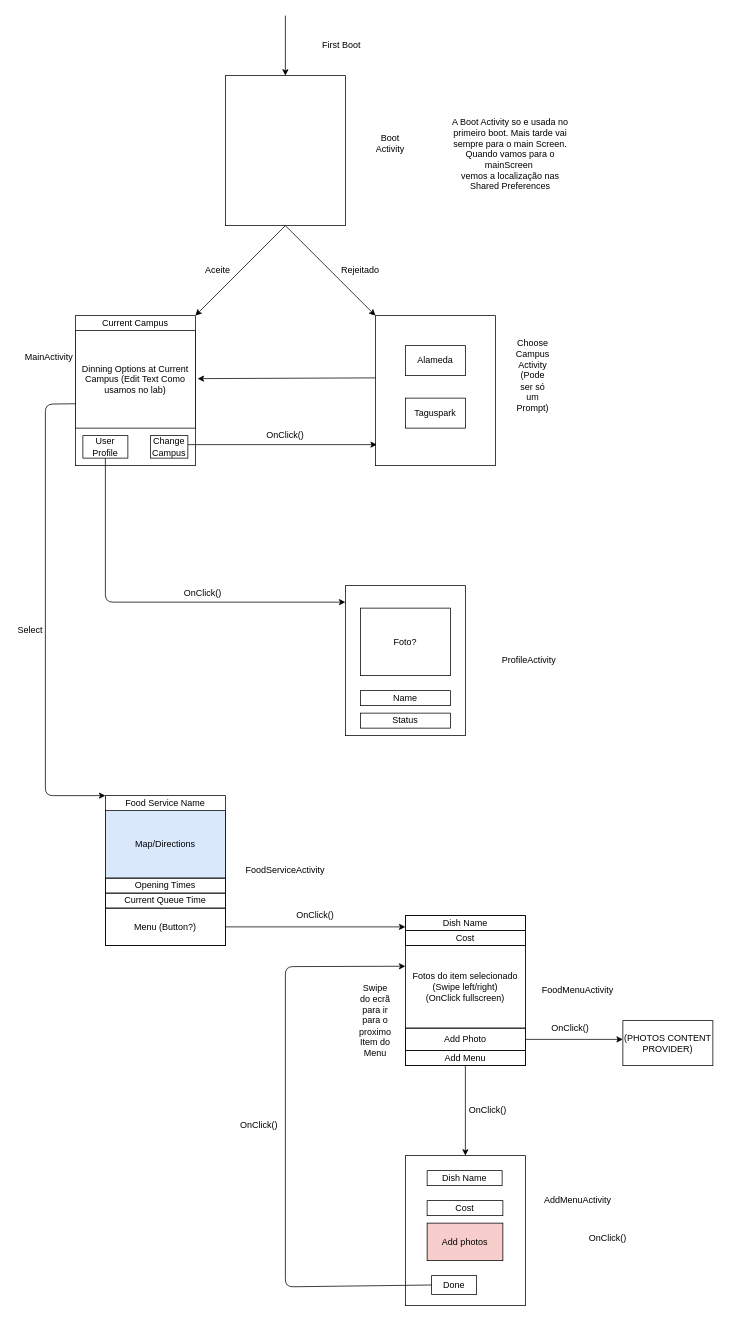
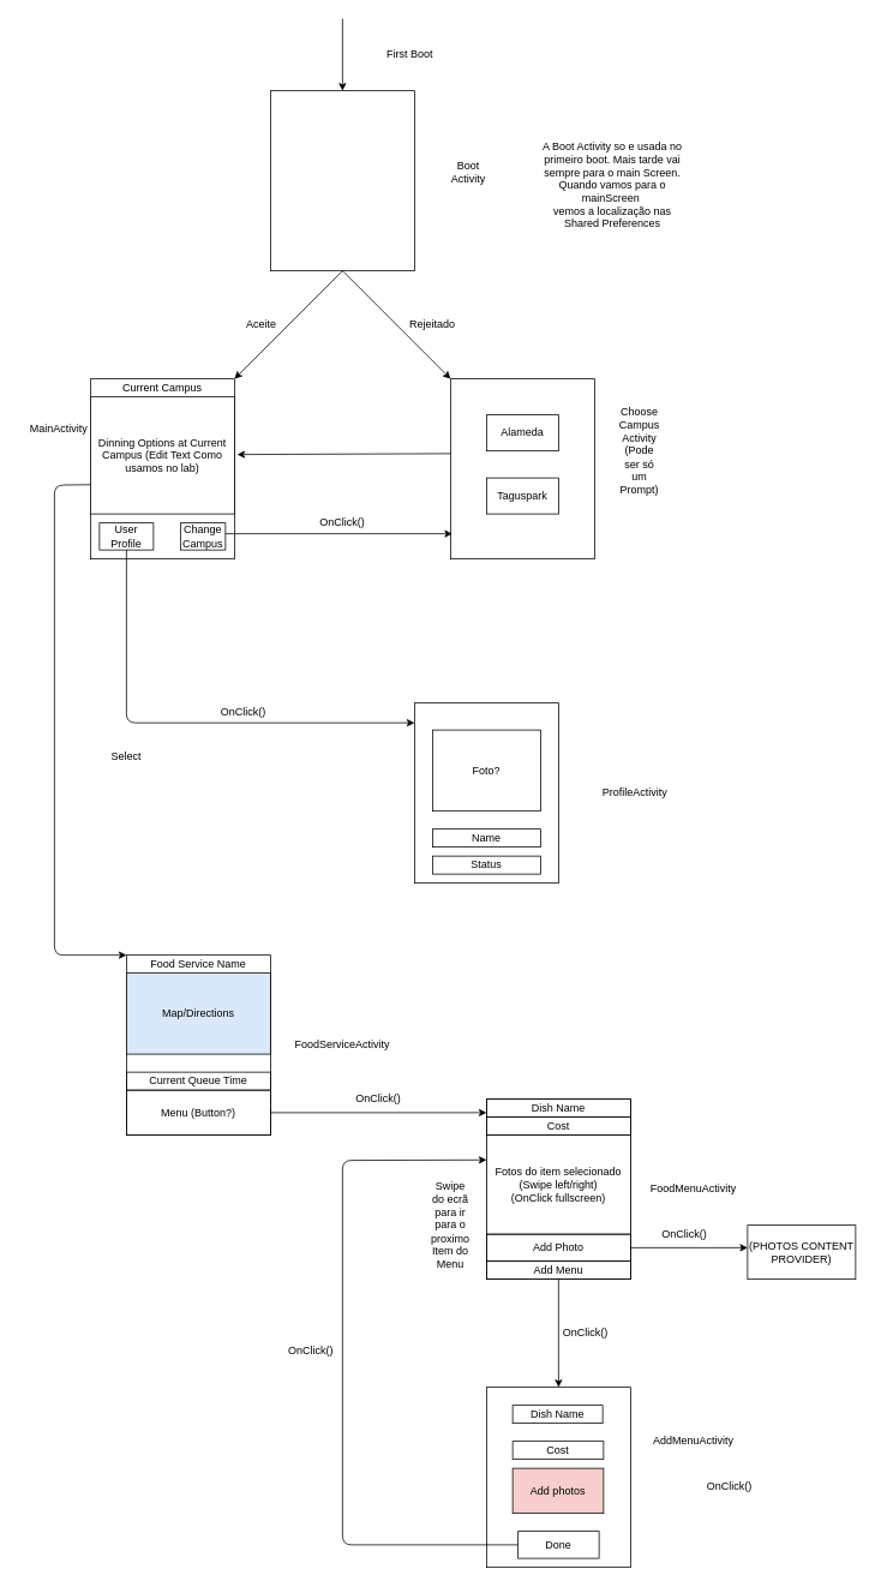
  <mxCell id="0" />
  <mxCell id="1" parent="0" />
  <mxCell id="2" value="" style="rounded=0;whiteSpace=wrap;html=1;" vertex="1" parent="1"><mxGeometry x="300" y="100" width="160" height="200" as="geometry" /></mxCell>
  <mxCell id="3" value="" style="endArrow=classic;html=1;entryX=0.5;entryY=0;entryDx=0;entryDy=0;" edge="1" parent="1" target="2"><mxGeometry width="50" height="50" relative="1" as="geometry"><mxPoint x="380" as="sourcePoint" y="20" /><mxPoint x="390" as="targetPoint" y="20" /></mxGeometry></mxCell>
  <mxCell id="4" value="First Boot" style="text;html=1;strokeColor=none;fillColor=none;align=center;verticalAlign=middle;whiteSpace=wrap;rounded=0;" vertex="1" parent="1"><mxGeometry x="390" y="50" width="130" height="20" as="geometry" /></mxCell>
  <mxCell id="5" value="" style="endArrow=classic;html=1;exitX=0.5;exitY=1;exitDx=0;exitDy=0;" edge="1" parent="1" source="2"><mxGeometry width="50" height="50" relative="1" as="geometry"><mxPoint x="400" y="400" as="sourcePoint" /><mxPoint x="500" y="420" as="targetPoint" /><Array as="points" /></mxGeometry></mxCell>
  <mxCell id="6" value="" style="rounded=0;whiteSpace=wrap;html=1;" vertex="1" parent="1"><mxGeometry x="500" y="420" width="160" height="200" as="geometry" /></mxCell>
  <mxCell id="7" value="Alameda" style="text;html=1;strokeColor=#000000;fillColor=none;align=center;verticalAlign=middle;whiteSpace=wrap;rounded=0;" vertex="1" parent="1"><mxGeometry x="540" y="460" width="80" height="40" as="geometry" /></mxCell>
  <mxCell id="8" value="Taguspark" style="text;html=1;strokeColor=#000000;fillColor=none;align=center;verticalAlign=middle;whiteSpace=wrap;rounded=0;" vertex="1" parent="1"><mxGeometry x="540" y="530" width="80" height="40" as="geometry" /></mxCell>
  <mxCell id="9" value="Rejeitado" style="text;html=1;strokeColor=none;fillColor=none;align=center;verticalAlign=middle;whiteSpace=wrap;rounded=0;" vertex="1" parent="1"><mxGeometry x="460" y="350" width="40" height="20" as="geometry" /></mxCell>
  <mxCell id="10" value="" style="endArrow=classic;html=1;exitX=0.5;exitY=1;exitDx=0;exitDy=0;" edge="1" parent="1" source="2"><mxGeometry width="50" height="50" relative="1" as="geometry"><mxPoint x="330" y="380" as="sourcePoint" /><mxPoint x="260" y="420" as="targetPoint" /><Array as="points" /></mxGeometry></mxCell>
  <mxCell id="11" value="" style="rounded=0;whiteSpace=wrap;html=1;strokeColor=#000000;" vertex="1" parent="1"><mxGeometry x="100" y="420" width="160" height="200" as="geometry" /></mxCell>
  <mxCell id="12" value="Aceite" style="text;html=1;strokeColor=none;fillColor=none;align=center;verticalAlign=middle;whiteSpace=wrap;rounded=0;" vertex="1" parent="1"><mxGeometry x="270" y="350" width="40" height="20" as="geometry" /></mxCell>
  <mxCell id="13" value="Boot Activity" style="text;html=1;strokeColor=none;fillColor=none;align=center;verticalAlign=middle;whiteSpace=wrap;rounded=0;" vertex="1" parent="1"><mxGeometry x="500" y="180" width="40" height="20" as="geometry" /></mxCell>
  <mxCell id="14" value="" style="endArrow=classic;html=1;exitX=0;exitY=0.415;exitDx=0;exitDy=0;exitPerimeter=0;entryX=1.019;entryY=0.42;entryDx=0;entryDy=0;entryPerimeter=0;" edge="1" parent="1" source="6" target="11"><mxGeometry width="50" height="50" relative="1" as="geometry"><mxPoint x="430" y="550" as="sourcePoint" /><mxPoint x="480" y="500" as="targetPoint" /></mxGeometry></mxCell>
  <mxCell id="15" value="&lt;div&gt;Choose Campus Activity&lt;/div&gt;&lt;div&gt;(Pode ser só um Prompt)&lt;br&gt;&lt;/div&gt;" style="text;html=1;strokeColor=none;fillColor=none;align=center;verticalAlign=middle;whiteSpace=wrap;rounded=0;" vertex="1" parent="1"><mxGeometry x="690" y="490" width="40" height="20" as="geometry" /></mxCell>
  <mxCell id="16" value="MainActivity" style="text;html=1;strokeColor=none;fillColor=none;align=center;verticalAlign=middle;whiteSpace=wrap;rounded=0;" vertex="1" parent="1"><mxGeometry x="45" y="465" width="40" height="20" as="geometry" /></mxCell>
  <mxCell id="17" value="&lt;div&gt;A Boot Activity so e usada no primeiro boot. Mais tarde vai sempre para o main Screen.&lt;/div&gt;&lt;div&gt;Quando vamos para o mainScreen&amp;nbsp;&lt;/div&gt;vemos a localização nas Shared Preferences" style="text;html=1;strokeColor=none;fillColor=none;align=center;verticalAlign=middle;whiteSpace=wrap;rounded=0;" vertex="1" parent="1"><mxGeometry x="600" y="120" width="160" height="170" as="geometry" /></mxCell>
  <mxCell id="18" value="Dinning Options at Current Campus (Edit Text Como usamos no lab)" style="rounded=0;whiteSpace=wrap;html=1;strokeColor=#000000;" vertex="1" parent="1"><mxGeometry x="100" y="440" width="160" height="130" as="geometry" /></mxCell>
  <mxCell id="19" value="Change Campus" style="rounded=0;whiteSpace=wrap;html=1;strokeColor=#000000;" vertex="1" parent="1"><mxGeometry x="200" y="580" width="50" height="30" as="geometry" /></mxCell>
  <mxCell id="20" value="Current Campus" style="text;html=1;strokeColor=none;fillColor=none;align=center;verticalAlign=middle;whiteSpace=wrap;rounded=0;" vertex="1" parent="1"><mxGeometry x="100" y="420" width="160" height="20" as="geometry" /></mxCell>
  <mxCell id="21" value="User Profile" style="rounded=0;whiteSpace=wrap;html=1;strokeColor=#000000;" vertex="1" parent="1"><mxGeometry x="110" y="580" width="60" height="30" as="geometry" /></mxCell>
  <mxCell id="22" value="" style="endArrow=classic;html=1;" edge="1" parent="1"><mxGeometry width="50" height="50" relative="1" as="geometry"><mxPoint x="250" y="592" as="sourcePoint" /><mxPoint x="502" y="592" as="targetPoint" /></mxGeometry></mxCell>
  <mxCell id="23" value="OnClick()" style="text;html=1;strokeColor=none;fillColor=none;align=center;verticalAlign=middle;whiteSpace=wrap;rounded=0;" vertex="1" parent="1"><mxGeometry x="360" y="570" width="40" height="20" as="geometry" /></mxCell>
  <mxCell id="24" value="" style="endArrow=classic;html=1;exitX=0.5;exitY=1;exitDx=0;exitDy=0;entryX=0;entryY=0.11;entryDx=0;entryDy=0;entryPerimeter=0;" edge="1" parent="1" source="21" target="25"><mxGeometry width="50" height="50" relative="1" as="geometry"><mxPoint x="100" y="740" as="sourcePoint" /><mxPoint x="430" y="800" as="targetPoint" /><Array as="points"><mxPoint x="140" y="802" /></Array></mxGeometry></mxCell>
  <mxCell id="25" value="" style="rounded=0;whiteSpace=wrap;html=1;strokeColor=#000000;" vertex="1" parent="1"><mxGeometry x="460" y="780" width="160" height="200" as="geometry" /></mxCell>
  <mxCell id="26" value="ProfileActivity" style="text;html=1;strokeColor=none;fillColor=none;align=center;verticalAlign=middle;whiteSpace=wrap;rounded=0;" vertex="1" parent="1"><mxGeometry x="640" y="870" width="130" height="20" as="geometry" /></mxCell>
  <mxCell id="27" value="Name" style="text;html=1;strokeColor=#000000;fillColor=none;align=center;verticalAlign=middle;whiteSpace=wrap;rounded=0;" vertex="1" parent="1"><mxGeometry x="480" y="920" width="120" height="20" as="geometry" /></mxCell>
  <mxCell id="28" value="&lt;div&gt;Status&lt;/div&gt;" style="text;html=1;strokeColor=#000000;fillColor=none;align=center;verticalAlign=middle;whiteSpace=wrap;rounded=0;" vertex="1" parent="1"><mxGeometry x="480" y="950" width="120" height="20" as="geometry" /></mxCell>
  <mxCell id="29" value="Foto?" style="text;html=1;strokeColor=#000000;fillColor=none;align=center;verticalAlign=middle;whiteSpace=wrap;rounded=0;" vertex="1" parent="1"><mxGeometry x="480" y="810" width="120" height="90" as="geometry" /></mxCell>
  <mxCell id="30" value="" style="endArrow=classic;html=1;exitX=0;exitY=0.75;exitDx=0;exitDy=0;" edge="1" parent="1" source="18"><mxGeometry width="50" height="50" relative="1" as="geometry"><mxPoint x="50" y="750" as="sourcePoint" /><mxPoint x="140" y="1060" as="targetPoint" /><Array as="points"><mxPoint x="60" y="538" /><mxPoint x="60" y="1060" /></Array></mxGeometry></mxCell>
- <mxCell id="31" value="Select" style="text;html=1;strokeColor=none;fillColor=none;align=center;verticalAlign=middle;whiteSpace=wrap;rounded=0;" vertex="1" parent="1"><mxGeometry y="830" width="40" height="20" as="geometry" x="20" /></mxCell>
+ <mxCell id="31" value="Select" style="text;html=1;strokeColor=none;fillColor=none;align=center;verticalAlign=middle;whiteSpace=wrap;rounded=0;" vertex="1" parent="1"><mxGeometry x="120" y="830" width="40" height="20" as="geometry" /></mxCell>
  <mxCell id="32" value="" style="rounded=0;whiteSpace=wrap;html=1;strokeColor=#000000;" vertex="1" parent="1"><mxGeometry x="140" y="1060" width="160" height="200" as="geometry" /></mxCell>
  <mxCell id="33" value="&lt;br&gt;&lt;div&gt;&lt;br&gt;&lt;/div&gt;" style="text;html=1;strokeColor=none;fillColor=none;align=center;verticalAlign=middle;whiteSpace=wrap;rounded=0;" vertex="1" parent="1"><mxGeometry x="140" y="1060" width="160" height="200" as="geometry" /></mxCell>
  <mxCell id="34" value="Map/Directions" style="rounded=0;whiteSpace=wrap;html=1;strokeColor=#000000;fillColor=#dae8fc;" vertex="1" parent="1"><mxGeometry x="140" y="1080" width="160" height="90" as="geometry" /></mxCell>
  <mxCell id="35" value="Food Service Name" style="text;html=1;strokeColor=none;fillColor=none;align=center;verticalAlign=middle;whiteSpace=wrap;rounded=0;" vertex="1" parent="1"><mxGeometry x="140" y="1060" width="160" height="20" as="geometry" /></mxCell>
- <mxCell id="36" value="Opening Times" style="text;html=1;strokeColor=#000000;fillColor=none;align=center;verticalAlign=middle;whiteSpace=wrap;rounded=0;" vertex="1" parent="1"><mxGeometry x="140" y="1170" width="160" height="20" as="geometry" /></mxCell>
  <mxCell id="37" value="Current Queue Time" style="text;html=1;strokeColor=#000000;fillColor=none;align=center;verticalAlign=middle;whiteSpace=wrap;rounded=0;" vertex="1" parent="1"><mxGeometry x="140" y="1190" width="160" height="20" as="geometry" /></mxCell>
  <mxCell id="38" value="FoodServiceActivity" style="text;html=1;strokeColor=none;fillColor=none;align=center;verticalAlign=middle;whiteSpace=wrap;rounded=0;" vertex="1" parent="1"><mxGeometry x="360" y="1150" width="40" height="20" as="geometry" /></mxCell>
  <mxCell id="39" value="Menu (Button?)" style="text;html=1;strokeColor=#000000;fillColor=none;align=center;verticalAlign=middle;whiteSpace=wrap;rounded=0;" vertex="1" parent="1"><mxGeometry x="140" y="1210" width="160" height="50" as="geometry" /></mxCell>
  <mxCell id="40" value="" style="endArrow=classic;html=1;exitX=1;exitY=0.5;exitDx=0;exitDy=0;entryX=0;entryY=0.75;entryDx=0;entryDy=0;" edge="1" parent="1" source="39" target="44"><mxGeometry width="50" height="50" relative="1" as="geometry"><mxPoint x="320" y="1260" as="sourcePoint" /><mxPoint x="540" y="1245" as="targetPoint" /></mxGeometry></mxCell>
  <mxCell id="41" value="" style="rounded=0;whiteSpace=wrap;html=1;strokeColor=#000000;" vertex="1" parent="1"><mxGeometry x="540" y="1220" width="160" height="200" as="geometry" /></mxCell>
  <mxCell id="42" value="&lt;div&gt;Fotos do item selecionado (Swipe left/right)&lt;/div&gt;&lt;div&gt;(OnClick fullscreen)&lt;br&gt;&lt;/div&gt;" style="rounded=0;whiteSpace=wrap;html=1;strokeColor=#000000;" vertex="1" parent="1"><mxGeometry x="540" y="1260" width="160" height="110" as="geometry" /></mxCell>
  <mxCell id="43" value="Swipe do ecrã para ir para o proximo Item do Menu" style="text;html=1;strokeColor=none;fillColor=none;align=center;verticalAlign=middle;whiteSpace=wrap;rounded=0;" vertex="1" parent="1"><mxGeometry x="480" y="1350" width="40" height="20" as="geometry" /></mxCell>
  <mxCell id="44" value="Dish Name" style="text;html=1;strokeColor=#000000;fillColor=none;align=center;verticalAlign=middle;whiteSpace=wrap;rounded=0;" vertex="1" parent="1"><mxGeometry x="540" y="1220" width="160" height="20" as="geometry" /></mxCell>
  <mxCell id="45" value="Cost" style="text;html=1;strokeColor=#000000;fillColor=none;align=center;verticalAlign=middle;whiteSpace=wrap;rounded=0;" vertex="1" parent="1"><mxGeometry x="540" y="1240" width="160" height="20" as="geometry" /></mxCell>
  <mxCell id="46" value="Add Photo" style="text;html=1;strokeColor=#000000;fillColor=none;align=center;verticalAlign=middle;whiteSpace=wrap;rounded=0;" vertex="1" parent="1"><mxGeometry x="540" y="1370" width="160" height="30" as="geometry" /></mxCell>
  <mxCell id="47" value="Add Menu" style="text;html=1;strokeColor=#000000;fillColor=none;align=center;verticalAlign=middle;whiteSpace=wrap;rounded=0;" vertex="1" parent="1"><mxGeometry x="540" y="1400" width="160" height="20" as="geometry" /></mxCell>
  <mxCell id="48" value="FoodMenuActivity" style="text;html=1;strokeColor=none;fillColor=none;align=center;verticalAlign=middle;whiteSpace=wrap;rounded=0;" vertex="1" parent="1"><mxGeometry x="750" y="1310" width="40" height="20" as="geometry" /></mxCell>
  <mxCell id="49" value="OnClick()" style="text;html=1;strokeColor=none;fillColor=none;align=center;verticalAlign=middle;whiteSpace=wrap;rounded=0;" vertex="1" parent="1"><mxGeometry x="400" y="1210" width="40" height="20" as="geometry" /></mxCell>
  <mxCell id="50" value="OnClick()" style="text;html=1;strokeColor=none;fillColor=none;align=center;verticalAlign=middle;whiteSpace=wrap;rounded=0;" vertex="1" parent="1"><mxGeometry x="250" y="780" width="40" height="20" as="geometry" /></mxCell>
  <mxCell id="51" value="" style="endArrow=classic;html=1;exitX=1;exitY=0.5;exitDx=0;exitDy=0;" edge="1" parent="1" source="46"><mxGeometry width="50" height="50" relative="1" as="geometry"><mxPoint x="700" y="1400" as="sourcePoint" /><mxPoint x="830" y="1385" as="targetPoint" /></mxGeometry></mxCell>
  <mxCell id="52" value="OnClick()" style="text;html=1;strokeColor=none;fillColor=none;align=center;verticalAlign=middle;whiteSpace=wrap;rounded=0;" vertex="1" parent="1"><mxGeometry x="740" y="1360" width="40" height="20" as="geometry" /></mxCell>
  <mxCell id="53" value="(PHOTOS CONTENT PROVIDER)" style="rounded=0;whiteSpace=wrap;html=1;strokeColor=#000000;" vertex="1" parent="1"><mxGeometry x="830" y="1360" width="120" height="60" as="geometry" /></mxCell>
  <mxCell id="54" value="" style="endArrow=classic;html=1;exitX=0.5;exitY=1;exitDx=0;exitDy=0;" edge="1" parent="1" source="47"><mxGeometry width="50" height="50" relative="1" as="geometry"><mxPoint x="550" y="1530" as="sourcePoint" /><mxPoint x="620" y="1540" as="targetPoint" /></mxGeometry></mxCell>
  <mxCell id="55" value="OnClick()" style="text;html=1;strokeColor=none;fillColor=none;align=center;verticalAlign=middle;whiteSpace=wrap;rounded=0;" vertex="1" parent="1"><mxGeometry x="630" y="1470" width="40" height="20" as="geometry" /></mxCell>
  <mxCell id="56" value="" style="rounded=0;whiteSpace=wrap;html=1;strokeColor=#000000;" vertex="1" parent="1"><mxGeometry x="540" y="1540" width="160" height="200" as="geometry" /></mxCell>
  <mxCell id="57" value="Dish Name" style="text;html=1;strokeColor=#000000;fillColor=none;align=center;verticalAlign=middle;whiteSpace=wrap;rounded=0;" vertex="1" parent="1"><mxGeometry x="569" y="1560" width="100" height="20" as="geometry" /></mxCell>
  <mxCell id="58" value="Cost" style="text;html=1;strokeColor=#000000;fillColor=none;align=center;verticalAlign=middle;whiteSpace=wrap;rounded=0;" vertex="1" parent="1"><mxGeometry x="569" y="1600" width="101" height="20" as="geometry" /></mxCell>
  <mxCell id="59" value="Add photos" style="rounded=0;whiteSpace=wrap;html=1;strokeColor=#000000;fillColor=#f8cecc;" vertex="1" parent="1"><mxGeometry x="569" y="1630" width="101" height="50" as="geometry" /></mxCell>
  <mxCell id="60" value="OnClick()" style="text;html=1;strokeColor=none;fillColor=none;align=center;verticalAlign=middle;whiteSpace=wrap;rounded=0;" vertex="1" parent="1"><mxGeometry x="790" y="1640" width="40" height="20" as="geometry" /></mxCell>
- <mxCell id="61" value="Done" style="rounded=0;whiteSpace=wrap;html=1;strokeColor=#000000;" vertex="1" parent="1"><mxGeometry x="575" y="1700" width="60" height="25" as="geometry" /></mxCell>
+ <mxCell id="61" value="Done" style="rounded=0;whiteSpace=wrap;html=1;strokeColor=#000000;" vertex="1" parent="1"><mxGeometry x="575" y="1700" width="90" height="30" as="geometry" /></mxCell>
  <mxCell id="62" value="" style="endArrow=classic;html=1;exitX=0;exitY=0.5;exitDx=0;exitDy=0;entryX=0;entryY=0.25;entryDx=0;entryDy=0;" edge="1" parent="1" source="61" target="42"><mxGeometry width="50" height="50" relative="1" as="geometry"><mxPoint x="410" y="1740" as="sourcePoint" /><mxPoint x="460" y="1690" as="targetPoint" /><Array as="points"><mxPoint x="380" y="1715" /><mxPoint x="380" y="1288" /></Array></mxGeometry></mxCell>
  <mxCell id="63" value="OnClick()" style="text;html=1;strokeColor=none;fillColor=none;align=center;verticalAlign=middle;whiteSpace=wrap;rounded=0;" vertex="1" parent="1"><mxGeometry x="325" y="1490" width="40" height="20" as="geometry" /></mxCell>
  <mxCell id="64" value="AddMenuActivity" style="text;html=1;strokeColor=none;fillColor=none;align=center;verticalAlign=middle;whiteSpace=wrap;rounded=0;" vertex="1" parent="1"><mxGeometry x="720" y="1590" width="100" height="20" as="geometry" /></mxCell>
